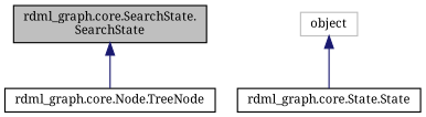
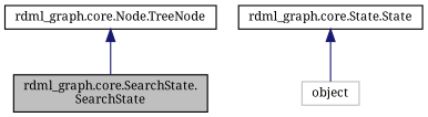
  digraph {
    fontname="Noto Serif"
    node [color=black fillcolor=white fontname="Noto Serif" fontsize=10 shape=record style=filled]
    edge [color=midnightblue dir=back fontname="Noto Serif" fontsize=10 labelfontname=Helvetica labelfontsize=10 style=solid]
    n1 [fillcolor=grey75 fontcolor=black height=0.2 label="rdml_graph.core.SearchState.\lSearchState" width=0.4]
    n2 [height=0.2 label="rdml_graph.core.Node.TreeNode" width=0.4]
    n3 [height=0.2 label="rdml_graph.core.State.State" width=0.4]
    n4 [color=grey75 height=0.2 label=object width=0.4]
-   n1 -> n2
-   n4 -> n3
+   n2 -> n1
+   n3 -> n4
  }
